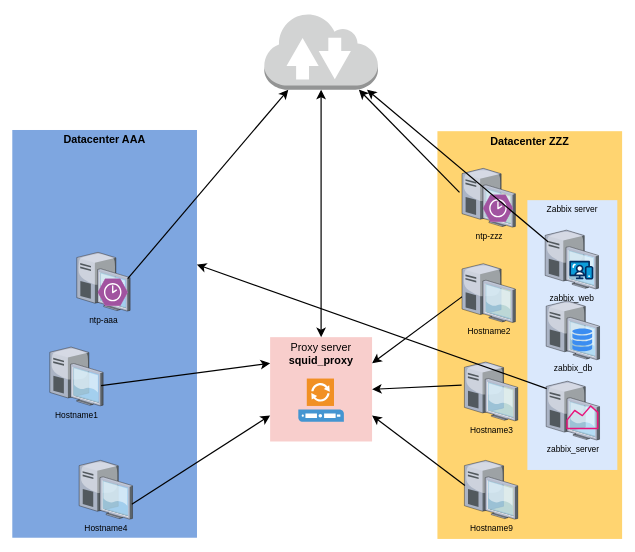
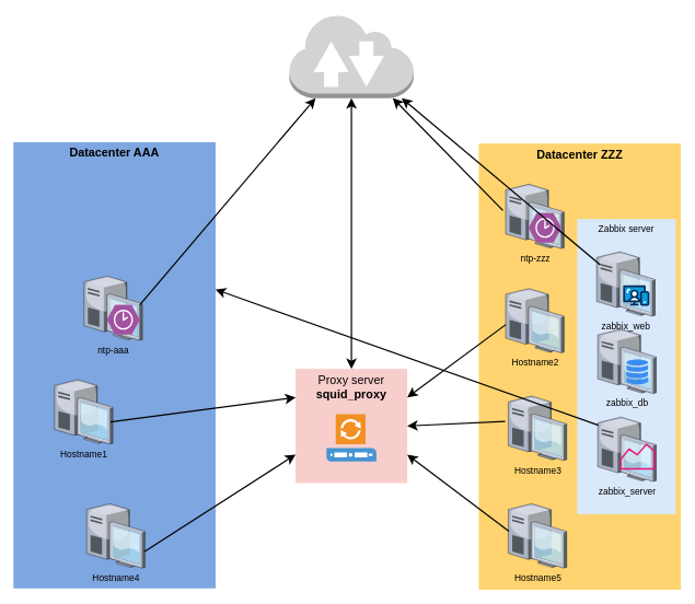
  <mxCell id="0" style=";html=1;" />
  <mxCell id="1" style=";html=1;" parent="0" />
  <mxCell id="2" value="&lt;font style=&quot;font-size: 18px;&quot;&gt;Proxy server &lt;br&gt;&lt;b&gt;squid_proxy&lt;/b&gt;&lt;/font&gt;" style="whiteSpace=wrap;html=1;fillColor=#f8cecc;fontSize=14;strokeColor=none;verticalAlign=top;" parent="1" vertex="1"><mxGeometry x="450" y="561.5" width="170" height="174" as="geometry" /></mxCell>
  <mxCell id="3" value="&lt;font style=&quot;font-size: 18px;&quot;&gt;&lt;b&gt;Datacenter ZZZ&lt;/b&gt;&lt;/font&gt;" style="whiteSpace=wrap;html=1;fillColor=#FFD470;gradientColor=none;fontSize=14;strokeColor=none;verticalAlign=top;" parent="1" vertex="1"><mxGeometry x="729" y="218" width="308" height="680" as="geometry" /></mxCell>
  <mxCell id="4" style="edgeStyle=none;rounded=0;html=1;startSize=10;endSize=10;jettySize=auto;orthogonalLoop=1;fontSize=14;endArrow=none;endFill=0;strokeWidth=2;entryX=0.055;entryY=0.526;entryDx=0;entryDy=0;entryPerimeter=0;exitX=1;exitY=0.25;exitDx=0;exitDy=0;startArrow=classic;startFill=1;" parent="1" source="2" target="7" edge="1"><mxGeometry relative="1" as="geometry"><mxPoint x="420" y="420" as="sourcePoint" /><mxPoint x="1049.5" y="421.085" as="targetPoint" /></mxGeometry></mxCell>
- <mxCell id="5" value="Hostname9" style="verticalLabelPosition=bottom;aspect=fixed;html=1;verticalAlign=top;strokeColor=none;shape=mxgraph.citrix.desktop;fillColor=#66B2FF;gradientColor=#0066CC;fontSize=14;" parent="1" vertex="1"><mxGeometry x="774" y="767" width="89" height="98" as="geometry" /></mxCell>
+ <mxCell id="5" value="Hostname5" style="verticalLabelPosition=bottom;aspect=fixed;html=1;verticalAlign=top;strokeColor=none;shape=mxgraph.citrix.desktop;fillColor=#66B2FF;gradientColor=#0066CC;fontSize=14;" parent="1" vertex="1"><mxGeometry x="774" y="767" width="89" height="98" as="geometry" /></mxCell>
  <mxCell id="6" value="Hostname3" style="verticalLabelPosition=bottom;aspect=fixed;html=1;verticalAlign=top;strokeColor=none;shape=mxgraph.citrix.desktop;fillColor=#66B2FF;gradientColor=#0066CC;fontSize=14;" parent="1" vertex="1"><mxGeometry x="774" y="603" width="89" height="98" as="geometry" /></mxCell>
  <mxCell id="7" value="Hostname2" style="verticalLabelPosition=bottom;aspect=fixed;html=1;verticalAlign=top;strokeColor=none;shape=mxgraph.citrix.desktop;fillColor=#66B2FF;gradientColor=#0066CC;fontSize=14;" parent="1" vertex="1"><mxGeometry x="770" y="439" width="89" height="98" as="geometry" /></mxCell>
  <mxCell id="8" value="Zabbix server" style="whiteSpace=wrap;html=1;fillColor=#dae8fc;fontSize=14;strokeColor=none;verticalAlign=top;" vertex="1" parent="1"><mxGeometry x="879" y="333" width="150" height="450" as="geometry" /></mxCell>
  <mxCell id="9" value="zabbix_db" style="verticalLabelPosition=bottom;aspect=fixed;html=1;verticalAlign=top;strokeColor=none;shape=mxgraph.citrix.desktop;fillColor=#66B2FF;gradientColor=#0066CC;fontSize=14;" vertex="1" parent="1"><mxGeometry x="910.35" y="501" width="89" height="98" as="geometry" /></mxCell>
  <mxCell id="10" value="zabbix_web" style="verticalLabelPosition=bottom;aspect=fixed;html=1;verticalAlign=top;strokeColor=none;shape=mxgraph.citrix.desktop;fillColor=#66B2FF;gradientColor=#0066CC;fontSize=14;" vertex="1" parent="1"><mxGeometry x="908.65" y="383" width="89" height="98" as="geometry" /></mxCell>
  <mxCell id="11" value="zabbix_server" style="verticalLabelPosition=bottom;aspect=fixed;html=1;verticalAlign=top;strokeColor=none;shape=mxgraph.citrix.desktop;fillColor=#66B2FF;gradientColor=#0066CC;fontSize=14;" vertex="1" parent="1"><mxGeometry x="910.35" y="635" width="89" height="98" as="geometry" /></mxCell>
  <mxCell id="12" value="" style="sketch=0;outlineConnect=0;fontColor=#232F3E;gradientColor=none;fillColor=#E7157B;strokeColor=none;dashed=0;verticalLabelPosition=bottom;verticalAlign=top;align=center;html=1;fontSize=12;fontStyle=0;aspect=fixed;pointerEvents=1;shape=mxgraph.aws4.monitoring;" vertex="1" parent="1"><mxGeometry x="943.85" y="675" width="53.8" height="40" as="geometry" /></mxCell>
  <mxCell id="13" value="" style="sketch=0;html=1;aspect=fixed;strokeColor=none;shadow=0;fillColor=#3B8DF1;verticalAlign=top;labelPosition=center;verticalLabelPosition=bottom;shape=mxgraph.gcp2.cloud_monitoring" vertex="1" parent="1"><mxGeometry x="953.65" y="547" width="34.2" height="38" as="geometry" /></mxCell>
  <mxCell id="14" value="" style="verticalLabelPosition=bottom;aspect=fixed;html=1;shape=mxgraph.salesforce.web;" vertex="1" parent="1"><mxGeometry x="949.05" y="434" width="40" height="31.6" as="geometry" /></mxCell>
  <mxCell id="15" value="&lt;font style=&quot;font-size: 18px;&quot;&gt;&lt;b&gt;Datacenter AAA&lt;/b&gt;&lt;/font&gt;" style="whiteSpace=wrap;html=1;fillColor=#7EA6E0;gradientColor=none;fontSize=14;strokeColor=none;verticalAlign=top;" vertex="1" parent="1"><mxGeometry x="20" y="216" width="308" height="680" as="geometry" /></mxCell>
  <mxCell id="16" value="ntp-aaa" style="verticalLabelPosition=bottom;aspect=fixed;html=1;verticalAlign=top;strokeColor=none;shape=mxgraph.citrix.desktop;fillColor=#66B2FF;gradientColor=#0066CC;fontSize=14;" vertex="1" parent="1"><mxGeometry x="127.5" y="420" width="89" height="98" as="geometry" /></mxCell>
  <mxCell id="17" value="Hostname4" style="verticalLabelPosition=bottom;aspect=fixed;html=1;verticalAlign=top;strokeColor=none;shape=mxgraph.citrix.desktop;fillColor=#66B2FF;gradientColor=#0066CC;fontSize=14;" vertex="1" parent="1"><mxGeometry x="131.5" y="767" width="89" height="98" as="geometry" /></mxCell>
  <mxCell id="18" value="Hostname1" style="verticalLabelPosition=bottom;aspect=fixed;html=1;verticalAlign=top;strokeColor=none;shape=mxgraph.citrix.desktop;fillColor=#66B2FF;gradientColor=#0066CC;fontSize=14;" vertex="1" parent="1"><mxGeometry x="82.5" y="578" width="89" height="98" as="geometry" /></mxCell>
  <mxCell id="19" value="" style="verticalLabelPosition=bottom;sketch=0;html=1;fillColor=#A153A0;strokeColor=#ffffff;verticalAlign=top;align=center;points=[[0,0.5,0],[0.125,0.25,0],[0.25,0,0],[0.5,0,0],[0.75,0,0],[0.875,0.25,0],[1,0.5,0],[0.875,0.75,0],[0.75,1,0],[0.5,1,0],[0.125,0.75,0]];pointerEvents=1;shape=mxgraph.cisco_safe.compositeIcon;bgIcon=mxgraph.cisco_safe.design.blank_device;resIcon=mxgraph.cisco_safe.design.ntp;" vertex="1" parent="1"><mxGeometry x="162.5" y="464" width="50" height="45" as="geometry" /></mxCell>
  <mxCell id="20" value="ntp-zzz" style="verticalLabelPosition=bottom;aspect=fixed;html=1;verticalAlign=top;strokeColor=none;shape=mxgraph.citrix.desktop;fillColor=#66B2FF;gradientColor=#0066CC;fontSize=14;" vertex="1" parent="1"><mxGeometry x="770" y="280" width="89" height="98" as="geometry" /></mxCell>
  <mxCell id="21" value="" style="verticalLabelPosition=bottom;sketch=0;html=1;fillColor=#A153A0;strokeColor=#ffffff;verticalAlign=top;align=center;points=[[0,0.5,0],[0.125,0.25,0],[0.25,0,0],[0.5,0,0],[0.75,0,0],[0.875,0.25,0],[1,0.5,0],[0.875,0.75,0],[0.75,1,0],[0.5,1,0],[0.125,0.75,0]];pointerEvents=1;shape=mxgraph.cisco_safe.compositeIcon;bgIcon=mxgraph.cisco_safe.design.blank_device;resIcon=mxgraph.cisco_safe.design.ntp;" vertex="1" parent="1"><mxGeometry x="805" y="324" width="50" height="45" as="geometry" /></mxCell>
  <mxCell id="22" value="" style="shadow=0;dashed=0;html=1;strokeColor=none;fillColor=#4495D1;labelPosition=center;verticalLabelPosition=bottom;verticalAlign=top;align=center;outlineConnect=0;shape=mxgraph.veeam.proxy_server;" vertex="1" parent="1"><mxGeometry x="497" y="630.5" width="76" height="72" as="geometry" /></mxCell>
  <mxCell id="23" value="" style="outlineConnect=0;dashed=0;verticalLabelPosition=bottom;verticalAlign=top;align=center;html=1;shape=mxgraph.aws3.internet_2;fillColor=#D2D3D3;gradientColor=none;" vertex="1" parent="1"><mxGeometry x="440.25" y="20" width="189.5" height="128.72" as="geometry" /></mxCell>
  <mxCell id="24" style="edgeStyle=none;rounded=0;html=1;startSize=10;endSize=10;jettySize=auto;orthogonalLoop=1;fontSize=14;endArrow=classic;endFill=1;strokeWidth=2;entryX=0.5;entryY=1;entryDx=0;entryDy=0;entryPerimeter=0;exitX=0.5;exitY=0;exitDx=0;exitDy=0;startArrow=classic;startFill=1;" edge="1" parent="1" source="2" target="23"><mxGeometry relative="1" as="geometry"><mxPoint x="499.5" y="372" as="sourcePoint" /><mxPoint x="1146.5" y="367.734" as="targetPoint" /></mxGeometry></mxCell>
  <mxCell id="25" style="edgeStyle=none;rounded=0;html=1;startSize=10;endSize=10;jettySize=auto;orthogonalLoop=1;fontSize=14;endArrow=classic;endFill=1;strokeWidth=2;entryX=0;entryY=0.25;entryDx=0;entryDy=0;startArrow=none;startFill=0;exitX=0.961;exitY=0.657;exitDx=0;exitDy=0;exitPerimeter=0;" parent="1" source="18" target="2" edge="1"><mxGeometry relative="1" as="geometry"><mxPoint x="292" y="336.984" as="sourcePoint" /><mxPoint x="935" y="332.996" as="targetPoint" /></mxGeometry></mxCell>
  <mxCell id="26" style="edgeStyle=none;rounded=0;html=1;startSize=10;endSize=10;jettySize=auto;orthogonalLoop=1;fontSize=14;endArrow=classic;endFill=1;strokeWidth=2;entryX=0;entryY=0.75;entryDx=0;entryDy=0;exitX=0.987;exitY=0.745;exitDx=0;exitDy=0;exitPerimeter=0;" edge="1" parent="1" source="17" target="2"><mxGeometry relative="1" as="geometry"><mxPoint x="292" y="405.484" as="sourcePoint" /><mxPoint x="450" y="630.5" as="targetPoint" /></mxGeometry></mxCell>
  <mxCell id="27" style="edgeStyle=none;rounded=0;html=1;startSize=10;endSize=10;jettySize=auto;orthogonalLoop=1;fontSize=14;endArrow=none;endFill=0;strokeWidth=2;entryX=-0.052;entryY=0.392;entryDx=0;entryDy=0;entryPerimeter=0;exitX=1;exitY=0.5;exitDx=0;exitDy=0;startArrow=classic;startFill=1;" edge="1" parent="1" source="2" target="6"><mxGeometry relative="1" as="geometry"><mxPoint x="610" y="700" as="sourcePoint" /><mxPoint x="765" y="464" as="targetPoint" /></mxGeometry></mxCell>
  <mxCell id="28" style="edgeStyle=none;rounded=0;html=1;startSize=10;endSize=10;jettySize=auto;orthogonalLoop=1;fontSize=14;endArrow=none;endFill=0;strokeWidth=2;entryX=0.01;entryY=0.426;entryDx=0;entryDy=0;entryPerimeter=0;exitX=1;exitY=0.75;exitDx=0;exitDy=0;startArrow=classic;startFill=1;" edge="1" parent="1" source="2" target="5"><mxGeometry relative="1" as="geometry"><mxPoint x="640" y="582" as="sourcePoint" /><mxPoint x="795" y="346" as="targetPoint" /></mxGeometry></mxCell>
  <mxCell id="29" style="edgeStyle=none;rounded=0;html=1;startSize=10;endSize=10;jettySize=auto;orthogonalLoop=1;fontSize=14;endArrow=classic;endFill=1;strokeWidth=2;startArrow=none;startFill=0;exitX=0.961;exitY=0.657;exitDx=0;exitDy=0;exitPerimeter=0;" edge="1" parent="1" target="23"><mxGeometry relative="1" as="geometry"><mxPoint x="212.5" y="464" as="sourcePoint" /><mxPoint x="449.5" y="402" as="targetPoint" /></mxGeometry></mxCell>
  <mxCell id="30" style="edgeStyle=none;rounded=0;html=1;startSize=10;endSize=10;jettySize=auto;orthogonalLoop=1;fontSize=14;endArrow=classic;endFill=1;strokeWidth=2;startArrow=none;startFill=0;exitX=-0.047;exitY=0.409;exitDx=0;exitDy=0;exitPerimeter=0;" edge="1" parent="1" source="20" target="23"><mxGeometry relative="1" as="geometry"><mxPoint x="222.5" y="474" as="sourcePoint" /><mxPoint x="490" y="159" as="targetPoint" /></mxGeometry></mxCell>
  <mxCell id="31" style="edgeStyle=none;rounded=0;html=1;startSize=10;endSize=10;jettySize=auto;orthogonalLoop=1;fontSize=14;endArrow=classic;endFill=1;strokeWidth=2;startArrow=none;startFill=0;exitX=0.06;exitY=0.203;exitDx=0;exitDy=0;exitPerimeter=0;" edge="1" parent="1" source="10" target="23"><mxGeometry relative="1" as="geometry"><mxPoint x="748" y="389" as="sourcePoint" /><mxPoint x="580" y="218" as="targetPoint" /></mxGeometry></mxCell>
  <mxCell id="32" style="edgeStyle=none;rounded=0;html=1;startSize=10;endSize=10;jettySize=auto;orthogonalLoop=1;fontSize=14;endArrow=classic;endFill=1;strokeWidth=2;startArrow=none;startFill=0;entryX=0.999;entryY=0.33;entryDx=0;entryDy=0;entryPerimeter=0;exitX=0.01;exitY=0.126;exitDx=0;exitDy=0;exitPerimeter=0;" edge="1" parent="1" source="11" target="15"><mxGeometry relative="1" as="geometry"><mxPoint x="640" y="460" as="sourcePoint" /><mxPoint x="746" y="401" as="targetPoint" /></mxGeometry></mxCell>
